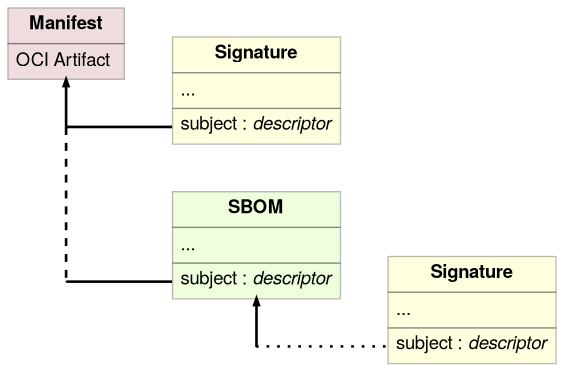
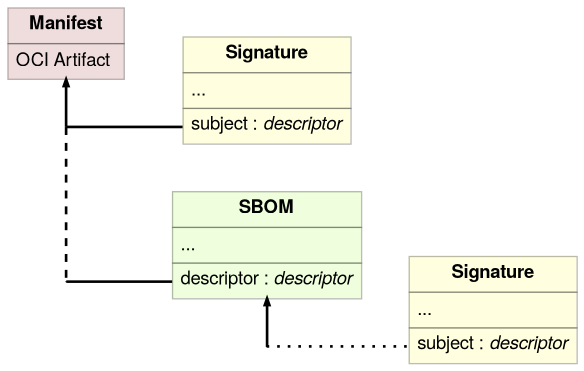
  digraph {
    fontname="Helvetica,Arial,sans-serif"
    nodesep=0.5
    rankdir=LR
    splines=ortho
    node [fontname="Helvetica,Arial,sans-serif" pencolor="#00000044" penwidth=1 shape=plain style=filled fillcolor=lightyellow]
    edge [arrowsize=0.5 labelfontcolor="#00000080" penwidth=2 style=solid arrowhead=none]
    n1 [color="#88000022" label=<<table border="0" cellborder="1" cellspacing="0" cellpadding="5">                 <tr> <td PORT="f0"> <b>Manifest</b> </td> </tr>                  <tr> <td>OCI Artifact </td> </tr>             </table>> fillcolor=""]
    dot1 [shape=point width=0 fillcolor=lightgrey]
    dot2 [shape=point width=0 fillcolor=tan]
-   n4 [fillcolor="#88ff0022" label=<<table border="0" cellborder="1" cellspacing="0" cellpadding="5">                     <tr> <td> <b>SBOM</b> </td> </tr>                         <tr> <td align="left">... <br align="left"/></td></tr>                         <tr> <td align="left" PORT="f0" >subject : <i>descriptor</i><br align="left"/></td></tr>                 </table>> rank=min]
+   n4 [fillcolor="#88ff0022" label=<<table border="0" cellborder="1" cellspacing="0" cellpadding="5">                     <tr> <td> <b>SBOM</b> </td> </tr>                         <tr> <td align="left">... <br align="left"/></td></tr>                         <tr> <td align="left" PORT="f0" >descriptor : <i>descriptor</i><br align="left"/></td></tr>                 </table>> rank=min]
    dot21 [shape=point width=0 fillcolor=white]
    n6 [label=<<table border="0" cellborder="1" cellspacing="0" cellpadding="5">                 <tr> <td> <b>Signature</b> </td> </tr>                     <tr> <td align="left">... <br align="left"/></td></tr>                     <tr> <td align="left" PORT="f0" >subject : <i>descriptor</i><br align="left"/></td></tr>             </table>>]
    n7 [label=<<table border="0" cellborder="1" cellspacing="0" cellpadding="5">                 <tr> <td> <b>Signature</b> </td> </tr>                     <tr> <td align="left">... <br align="left"/></td></tr>                     <tr> <td align="left" PORT="f0" >subject : <i>descriptor</i><br align="left"/></td></tr>             </table>> newrank=true]
    subgraph sub_1 {
      color="#00000080"
      rank=same
      n1
      dot1
      dot2
    }
    subgraph sub_2 {
      label=Referrers
      n6
      n7
      subgraph sub_3 {
        label=Referrers
        rank=same
        n4
        dot21
      }
    }
    n1 -> dot1 [dir=back arrowhead=""]
    dot1 -> dot2 [style=dashed]
    dot1 -> n6 [headport=f0 weight=20]
    dot2 -> n4 [headport=f0 weight=20]
    n4 -> dot21 [dir=back arrowhead=""]
    dot21 -> n7 [headport=f0 weight=20 style=dotted]
  }
